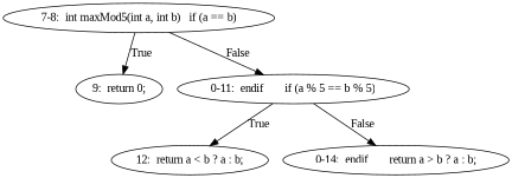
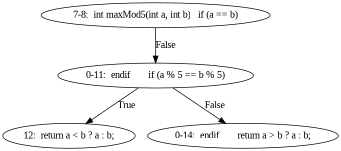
  digraph {
    fontname="Liberation Serif"
    node [fontname="Liberation Serif"]
    edge [fontname="Liberation Serif"]
    n1 [label="7-8:  int maxMod5(int a, int b)	if (a == b)"]
-   n2 [label="9:  return 0;"]
    n3 [label="0-11:  endif	if (a % 5 == b % 5)"]
    n4 [label="12:  return a < b ? a : b;"]
    n5 [label="0-14:  endif	return a > b ? a : b;"]
-   n1 -> n2 [label=True]
    n1 -> n3 [label=False]
    n3 -> n4 [label=True]
    n3 -> n5 [label=False]
  }
